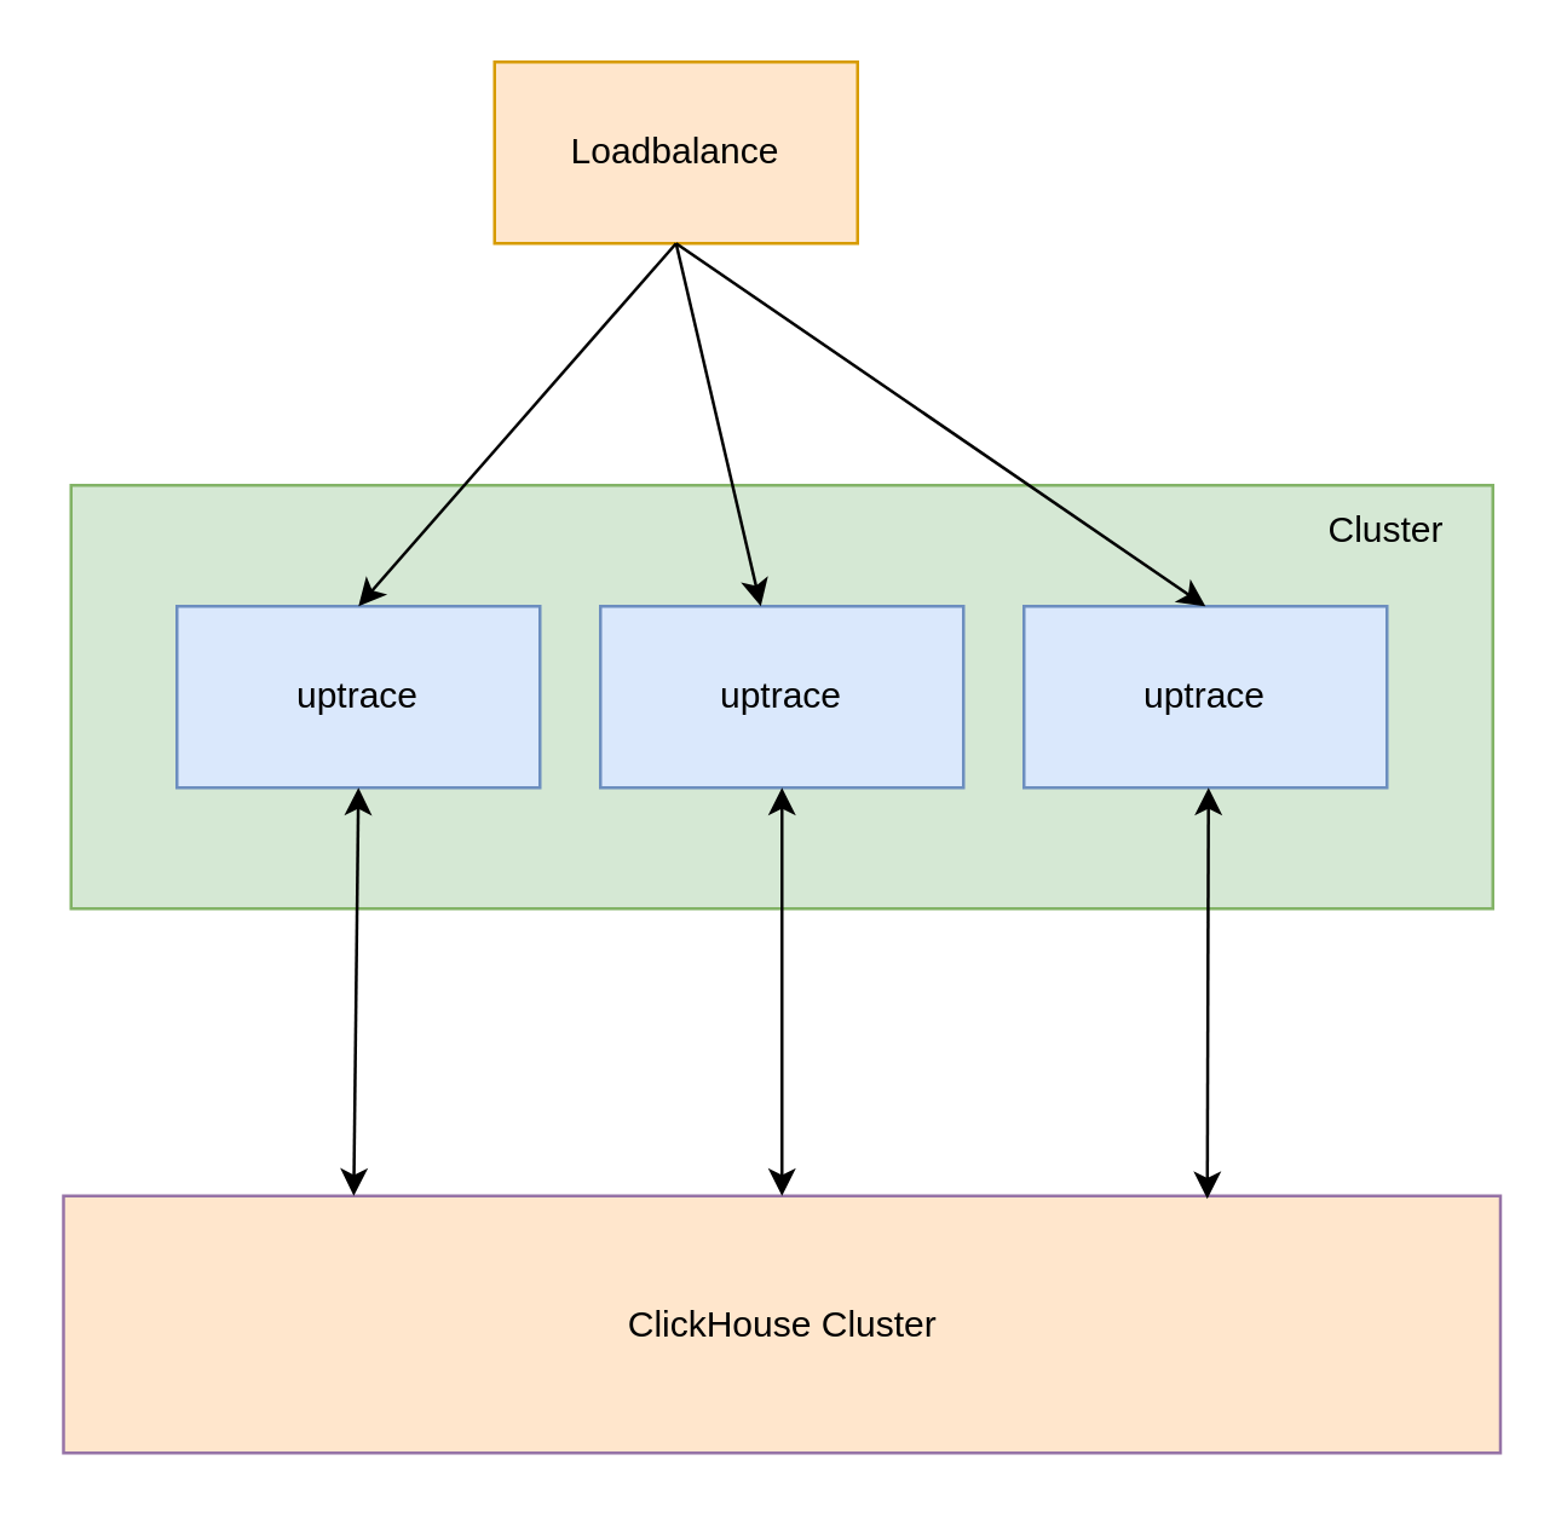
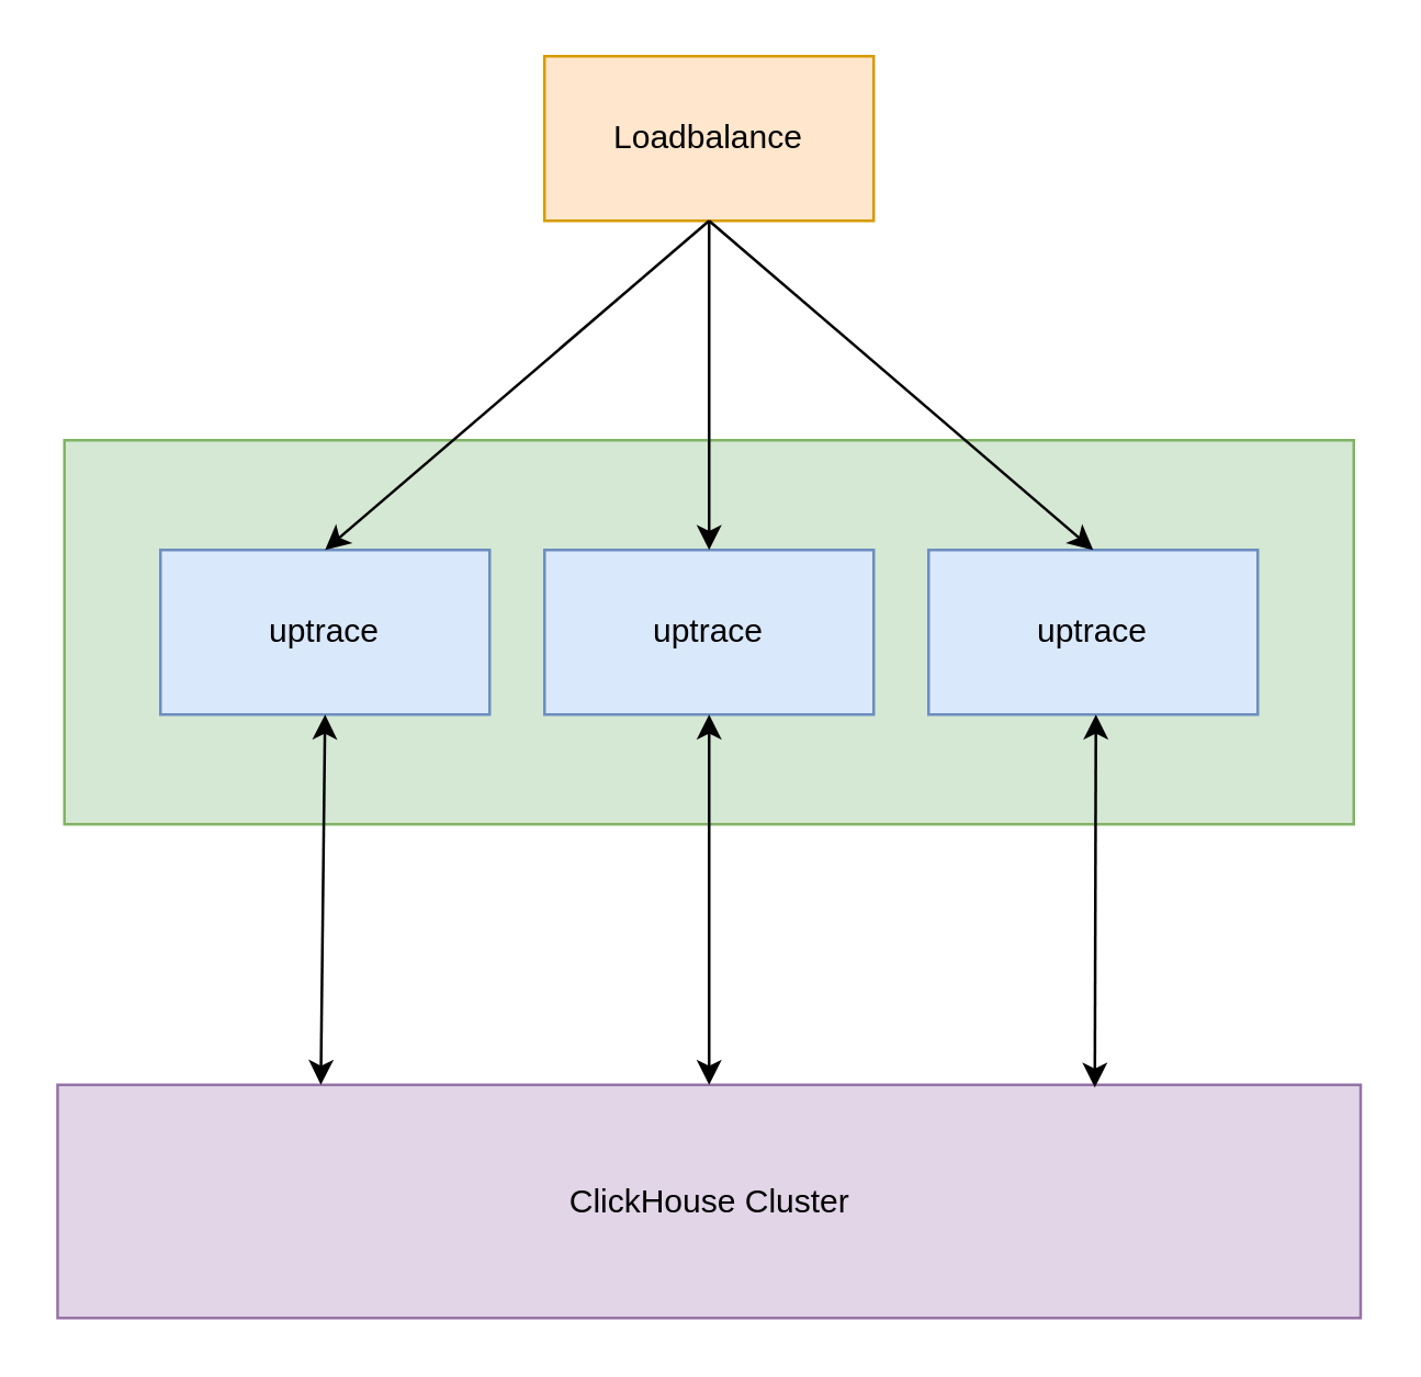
  <mxCell id="0" />
  <mxCell id="1" parent="0" />
  <mxCell id="2" value="" style="rounded=0;whiteSpace=wrap;html=1;fillColor=#d5e8d4;strokeColor=#82b366;" vertex="1" parent="1"><mxGeometry x="23" y="160" width="470" height="140" as="geometry" /></mxCell>
  <mxCell id="3" value="uptrace" style="rounded=0;whiteSpace=wrap;html=1;fillColor=#dae8fc;strokeColor=#6c8ebf;" vertex="1" parent="1"><mxGeometry x="58" y="200" width="120" height="60" as="geometry" /></mxCell>
  <mxCell id="4" value="uptrace" style="rounded=0;whiteSpace=wrap;html=1;fillColor=#dae8fc;strokeColor=#6c8ebf;" vertex="1" parent="1"><mxGeometry x="198" y="200" width="120" height="60" as="geometry" /></mxCell>
  <mxCell id="5" value="uptrace" style="rounded=0;whiteSpace=wrap;html=1;fillColor=#dae8fc;strokeColor=#6c8ebf;" vertex="1" parent="1"><mxGeometry x="338" y="200" width="120" height="60" as="geometry" /></mxCell>
- <mxCell id="6" value="Loadbalance" style="rounded=0;whiteSpace=wrap;html=1;fillColor=#ffe6cc;strokeColor=#d79b00;" vertex="1" parent="1"><mxGeometry x="163" y="20" width="120" height="60" as="geometry" /></mxCell>
- <mxCell id="7" value="ClickHouse Cluster" style="rounded=0;whiteSpace=wrap;html=1;fillColor=#ffe6cc;strokeColor=#9673a6;" vertex="1" parent="1"><mxGeometry x="20.5" y="395" width="475" height="85" as="geometry" /></mxCell>
+ <mxCell id="6" value="Loadbalance" style="rounded=0;whiteSpace=wrap;html=1;fillColor=#ffe6cc;strokeColor=#d79b00;" vertex="1" parent="1"><mxGeometry x="198" y="20" width="120" height="60" as="geometry" /></mxCell>
+ <mxCell id="7" value="ClickHouse Cluster" style="rounded=0;whiteSpace=wrap;html=1;fillColor=#e1d5e7;strokeColor=#9673a6;" vertex="1" parent="1"><mxGeometry x="20.5" y="395" width="475" height="85" as="geometry" /></mxCell>
  <mxCell id="8" value="" style="endArrow=classic;html=1;rounded=0;exitX=0.5;exitY=1;exitDx=0;exitDy=0;entryX=0.5;entryY=0;entryDx=0;entryDy=0;" edge="1" parent="1" source="6" target="3"><mxGeometry width="50" height="50" relative="1" as="geometry"><mxPoint x="258" y="110" as="sourcePoint" /><mxPoint x="428" y="270" as="targetPoint" /></mxGeometry></mxCell>
  <mxCell id="9" value="" style="endArrow=classic;html=1;rounded=0;exitX=0.5;exitY=1;exitDx=0;exitDy=0;" edge="1" parent="1" source="6" target="4"><mxGeometry width="50" height="50" relative="1" as="geometry"><mxPoint x="378" y="320" as="sourcePoint" /><mxPoint x="428" y="270" as="targetPoint" /></mxGeometry></mxCell>
  <mxCell id="10" value="" style="endArrow=classic;html=1;rounded=0;exitX=0.5;exitY=1;exitDx=0;exitDy=0;entryX=0.5;entryY=0;entryDx=0;entryDy=0;" edge="1" parent="1" source="6" target="5"><mxGeometry width="50" height="50" relative="1" as="geometry"><mxPoint x="378" y="320" as="sourcePoint" /><mxPoint x="428" y="270" as="targetPoint" /></mxGeometry></mxCell>
  <mxCell id="11" value="" style="endArrow=classic;startArrow=classic;html=1;rounded=0;entryX=0.5;entryY=1;entryDx=0;entryDy=0;exitX=0.202;exitY=0;exitDx=0;exitDy=0;exitPerimeter=0;" edge="1" parent="1" source="7" target="3"><mxGeometry width="50" height="50" relative="1" as="geometry"><mxPoint x="118" y="390" as="sourcePoint" /><mxPoint x="428" y="270" as="targetPoint" /></mxGeometry></mxCell>
  <mxCell id="12" value="" style="endArrow=classic;startArrow=classic;html=1;rounded=0;exitX=0.5;exitY=0;exitDx=0;exitDy=0;entryX=0.5;entryY=1;entryDx=0;entryDy=0;" edge="1" parent="1" source="7" target="4"><mxGeometry width="50" height="50" relative="1" as="geometry"><mxPoint x="378" y="320" as="sourcePoint" /><mxPoint x="428" y="270" as="targetPoint" /></mxGeometry></mxCell>
  <mxCell id="13" value="" style="endArrow=classic;startArrow=classic;html=1;rounded=0;entryX=0.5;entryY=1;entryDx=0;entryDy=0;exitX=0.796;exitY=0.012;exitDx=0;exitDy=0;exitPerimeter=0;" edge="1" parent="1" source="7"><mxGeometry width="50" height="50" relative="1" as="geometry"><mxPoint x="398" y="390" as="sourcePoint" /><mxPoint x="399" y="260" as="targetPoint" /></mxGeometry></mxCell>
- <mxCell id="14" value="Cluster" style="text;html=1;strokeColor=none;fillColor=none;align=center;verticalAlign=middle;whiteSpace=wrap;rounded=0;" vertex="1" parent="1"><mxGeometry x="428" y="160" width="60" height="30" as="geometry" /></mxCell>
